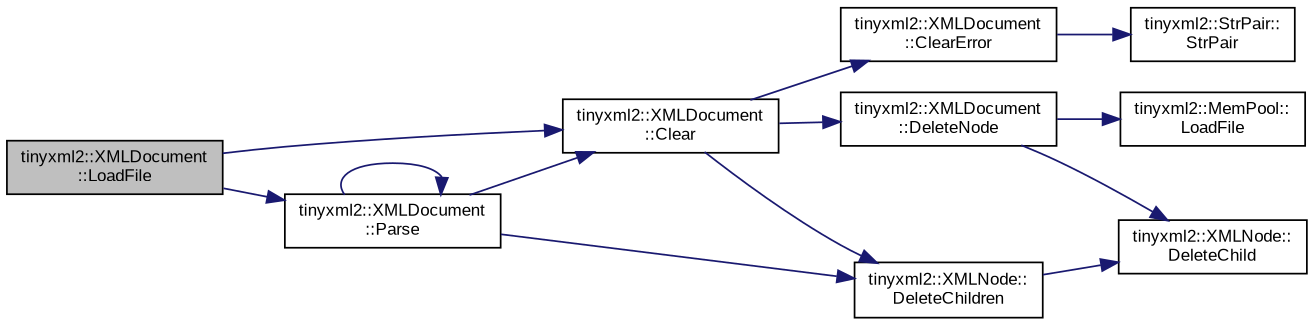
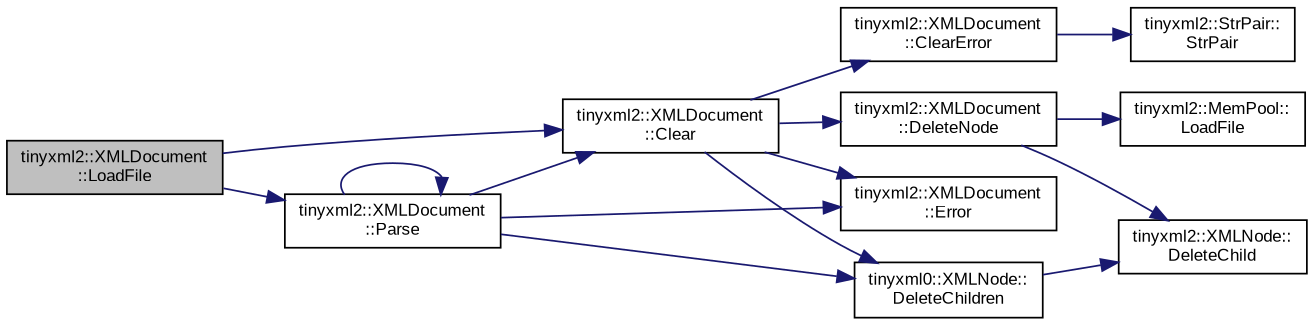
  digraph {
    fontname="Liberation Sans"
    rankdir=LR
    node [color=black fillcolor=white fontname="Liberation Sans" fontsize=10 shape=record style=filled]
    edge [color=midnightblue fontname="Liberation Sans" fontsize=10 labelfontname=Helvetica labelfontsize=10 style=solid]
    n1 [fillcolor=grey75 fontcolor=black height=0.2 label="tinyxml2::XMLDocument\l::LoadFile" width=0.4]
    n2 [height=0.2 label="tinyxml2::XMLDocument\l::Clear" width=0.4]
    n3 [height=0.2 label="tinyxml2::XMLDocument\l::Parse" width=0.4]
    n4 [height=0.2 label="tinyxml2::XMLDocument\l::ClearError" width=0.4]
-   n5 [height=0.2 label="tinyxml2::XMLNode::\lDeleteChildren" width=0.4]
+   n5 [height=0.2 label="tinyxml0::XMLNode::\lDeleteChildren" width=0.4]
    n6 [height=0.2 label="tinyxml2::XMLDocument\l::DeleteNode" width=0.4]
+   n7 [height=0.2 label="tinyxml2::XMLDocument\l::Error" width=0.4]
    n8 [height=0.2 label="tinyxml2::StrPair::\lStrPair" width=0.4]
    n9 [height=0.2 label="tinyxml2::XMLNode::\lDeleteChild" width=0.4]
    n10 [height=0.2 label="tinyxml2::MemPool::\lLoadFile" width=0.4]
    n1 -> n2
    n1 -> n3
    n2 -> n4
    n2 -> n5
    n2 -> n6
+   n2 -> n7
    n3 -> n2
    n3 -> n3
    n3 -> n5
+   n3 -> n7
    n4 -> n8
    n5 -> n9
    n6 -> n9
    n6 -> n10
  }
